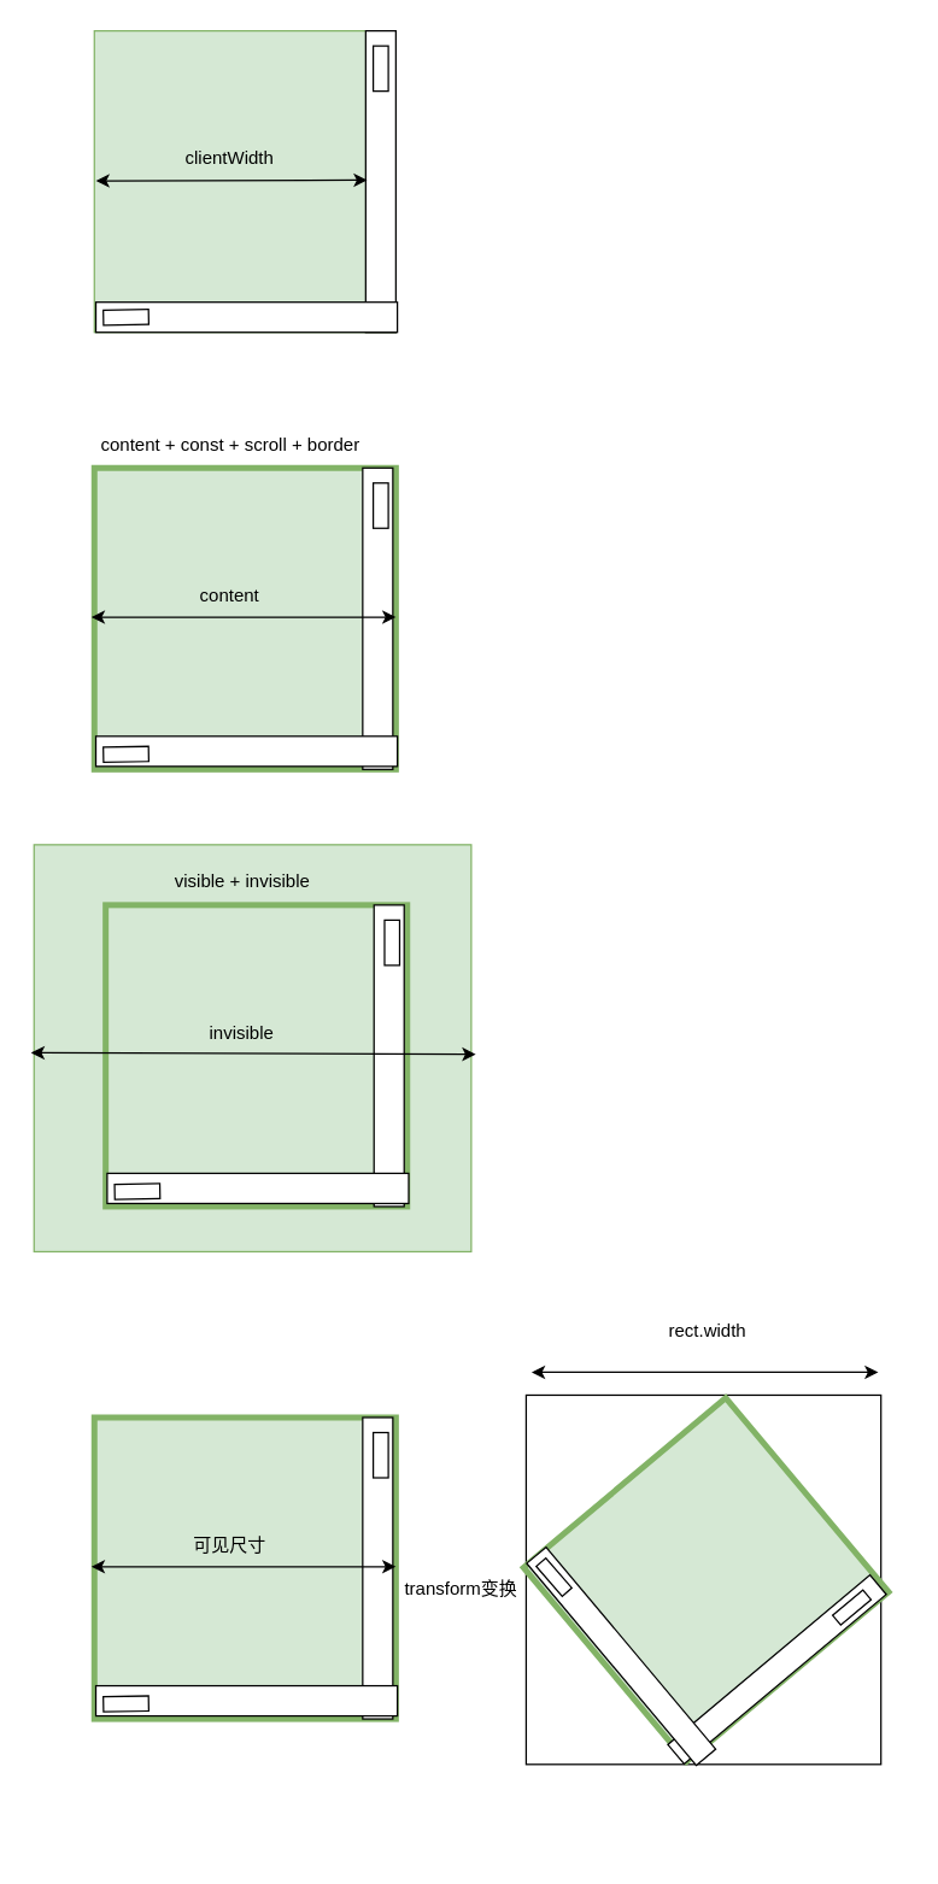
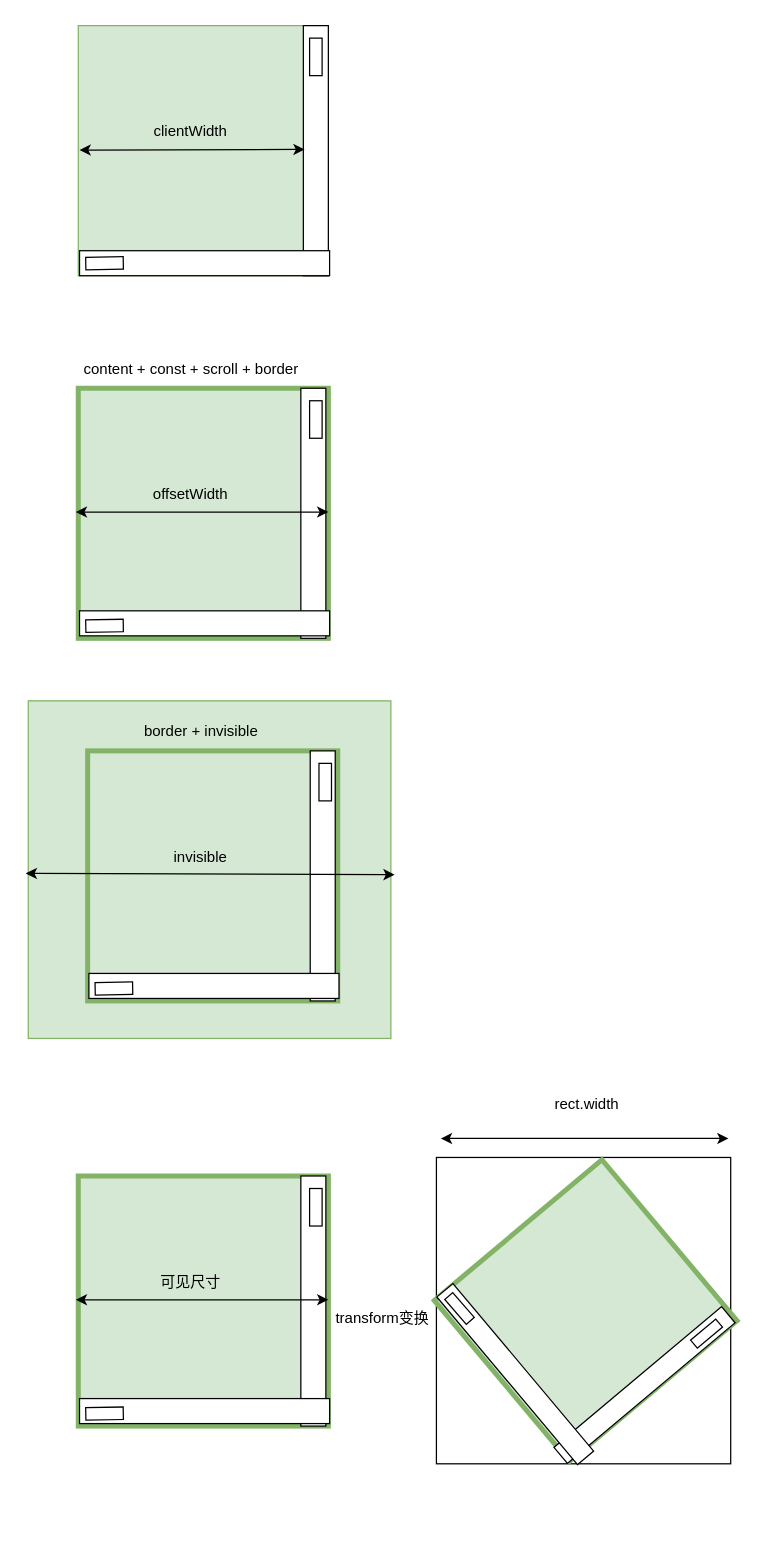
  <mxCell id="0" />
  <mxCell id="1" parent="0" />
  <mxCell id="2" value="" style="rounded=0;whiteSpace=wrap;html=1;shadow=0;strokeWidth=1;fillColor=#d5e8d4;strokeColor=#82b366;" vertex="1" parent="1"><mxGeometry x="22" y="560" width="290" height="270" as="geometry" /></mxCell>
  <mxCell id="3" value="" style="rounded=0;whiteSpace=wrap;html=1;fillColor=#d5e8d4;strokeColor=#82b366;" vertex="1" parent="1"><mxGeometry x="62" y="20" width="200" height="200" as="geometry" /></mxCell>
  <mxCell id="4" value="" style="rounded=0;whiteSpace=wrap;html=1;" vertex="1" parent="1"><mxGeometry x="242" y="20" width="20" height="200" as="geometry" /></mxCell>
  <mxCell id="5" value="" style="rounded=0;whiteSpace=wrap;html=1;shadow=0;gradientColor=none;" vertex="1" parent="1"><mxGeometry x="247" y="30" width="10" height="30" as="geometry" /></mxCell>
  <mxCell id="6" value="" style="rounded=0;whiteSpace=wrap;html=1;rotation=-90;" vertex="1" parent="1"><mxGeometry x="153" y="110" width="20" height="200" as="geometry" /></mxCell>
  <mxCell id="7" value="" style="rounded=0;whiteSpace=wrap;html=1;shadow=0;gradientColor=none;rotation=89;" vertex="1" parent="1"><mxGeometry x="78" y="195" width="10" height="30" as="geometry" /></mxCell>
  <mxCell id="8" value="" style="endArrow=classic;startArrow=classic;html=1;" edge="1" parent="1"><mxGeometry width="50" height="50" relative="1" as="geometry"><mxPoint x="63" y="119.5" as="sourcePoint" /><mxPoint x="243" y="119" as="targetPoint" /></mxGeometry></mxCell>
  <mxCell id="9" value="clientWidth" style="text;html=1;strokeColor=none;fillColor=none;align=center;verticalAlign=middle;whiteSpace=wrap;rounded=0;shadow=0;" vertex="1" parent="1"><mxGeometry x="122" y="90" width="60" height="30" as="geometry" /></mxCell>
  <mxCell id="10" value="" style="rounded=0;whiteSpace=wrap;html=1;fillColor=#d5e8d4;strokeColor=#82b366;strokeWidth=4;shadow=0;" vertex="1" parent="1"><mxGeometry x="62" y="310" width="200" height="200" as="geometry" /></mxCell>
  <mxCell id="11" value="" style="rounded=0;whiteSpace=wrap;html=1;" vertex="1" parent="1"><mxGeometry x="240" y="310" width="20" height="200" as="geometry" /></mxCell>
  <mxCell id="12" value="" style="rounded=0;whiteSpace=wrap;html=1;shadow=0;gradientColor=none;" vertex="1" parent="1"><mxGeometry x="247" y="320" width="10" height="30" as="geometry" /></mxCell>
  <mxCell id="13" value="" style="rounded=0;whiteSpace=wrap;html=1;rotation=-90;" vertex="1" parent="1"><mxGeometry x="153" y="398" width="20" height="200" as="geometry" /></mxCell>
  <mxCell id="14" value="" style="rounded=0;whiteSpace=wrap;html=1;shadow=0;gradientColor=none;rotation=89;" vertex="1" parent="1"><mxGeometry x="78" y="485" width="10" height="30" as="geometry" /></mxCell>
  <mxCell id="15" value="" style="endArrow=classic;startArrow=classic;html=1;" edge="1" parent="1"><mxGeometry width="50" height="50" relative="1" as="geometry"><mxPoint x="60" y="409" as="sourcePoint" /><mxPoint x="262" y="409" as="targetPoint" /></mxGeometry></mxCell>
- <mxCell id="16" value="content" style="text;html=1;strokeColor=none;fillColor=none;align=center;verticalAlign=middle;whiteSpace=wrap;rounded=0;shadow=0;" vertex="1" parent="1"><mxGeometry x="122" y="380" width="60" height="30" as="geometry" /></mxCell>
+ <mxCell id="16" value="offsetWidth" style="text;html=1;strokeColor=none;fillColor=none;align=center;verticalAlign=middle;whiteSpace=wrap;rounded=0;shadow=0;" vertex="1" parent="1"><mxGeometry x="122" y="380" width="60" height="30" as="geometry" /></mxCell>
  <mxCell id="17" value="content + const + scroll + border" style="text;html=1;align=center;verticalAlign=middle;resizable=0;points=[];autosize=1;strokeColor=none;fillColor=none;" vertex="1" parent="1"><mxGeometry x="47" y="280" width="210" height="30" as="geometry" /></mxCell>
  <mxCell id="18" value="" style="rounded=0;whiteSpace=wrap;html=1;fillColor=#d5e8d4;strokeColor=#82b366;strokeWidth=4;shadow=0;" vertex="1" parent="1"><mxGeometry x="69.5" y="600" width="200" height="200" as="geometry" /></mxCell>
  <mxCell id="19" value="" style="rounded=0;whiteSpace=wrap;html=1;" vertex="1" parent="1"><mxGeometry x="247.5" y="600" width="20" height="200" as="geometry" /></mxCell>
  <mxCell id="20" value="" style="rounded=0;whiteSpace=wrap;html=1;shadow=0;gradientColor=none;" vertex="1" parent="1"><mxGeometry x="254.5" y="610" width="10" height="30" as="geometry" /></mxCell>
  <mxCell id="21" value="" style="rounded=0;whiteSpace=wrap;html=1;rotation=-90;" vertex="1" parent="1"><mxGeometry x="160.5" y="688" width="20" height="200" as="geometry" /></mxCell>
  <mxCell id="22" value="" style="rounded=0;whiteSpace=wrap;html=1;shadow=0;gradientColor=none;rotation=89;" vertex="1" parent="1"><mxGeometry x="85.5" y="775" width="10" height="30" as="geometry" /></mxCell>
  <mxCell id="23" value="" style="endArrow=classic;startArrow=classic;html=1;" edge="1" parent="1"><mxGeometry width="50" height="50" relative="1" as="geometry"><mxPoint x="20" y="698" as="sourcePoint" /><mxPoint x="315" y="699" as="targetPoint" /></mxGeometry></mxCell>
  <mxCell id="24" value="invisible" style="text;html=1;strokeColor=none;fillColor=none;align=center;verticalAlign=middle;whiteSpace=wrap;rounded=0;shadow=0;" vertex="1" parent="1"><mxGeometry x="129.5" y="670" width="60" height="30" as="geometry" /></mxCell>
- <mxCell id="25" value="visible + invisible" style="text;html=1;align=center;verticalAlign=middle;resizable=0;points=[];autosize=1;strokeColor=none;fillColor=none;" vertex="1" parent="1"><mxGeometry x="104.5" y="570" width="110" height="30" as="geometry" /></mxCell>
+ <mxCell id="25" value="border + invisible" style="text;html=1;align=center;verticalAlign=middle;resizable=0;points=[];autosize=1;strokeColor=none;fillColor=none;" vertex="1" parent="1"><mxGeometry x="104.5" y="570" width="110" height="30" as="geometry" /></mxCell>
  <mxCell id="26" value="" style="group" vertex="1" connectable="0" parent="1"><mxGeometry x="60" y="940" width="203" height="200" as="geometry" /></mxCell>
  <mxCell id="27" value="" style="rounded=0;whiteSpace=wrap;html=1;fillColor=#d5e8d4;strokeColor=#82b366;strokeWidth=4;shadow=0;" vertex="1" parent="26"><mxGeometry x="2" width="200" height="200" as="geometry" /></mxCell>
  <mxCell id="28" value="" style="rounded=0;whiteSpace=wrap;html=1;" vertex="1" parent="26"><mxGeometry x="180" width="20" height="200" as="geometry" /></mxCell>
  <mxCell id="29" value="" style="rounded=0;whiteSpace=wrap;html=1;shadow=0;gradientColor=none;" vertex="1" parent="26"><mxGeometry x="187" y="10" width="10" height="30" as="geometry" /></mxCell>
  <mxCell id="30" value="" style="rounded=0;whiteSpace=wrap;html=1;rotation=-90;" vertex="1" parent="26"><mxGeometry x="93" y="88" width="20" height="200" as="geometry" /></mxCell>
  <mxCell id="31" value="" style="rounded=0;whiteSpace=wrap;html=1;shadow=0;gradientColor=none;rotation=89;" vertex="1" parent="26"><mxGeometry x="18" y="175" width="10" height="30" as="geometry" /></mxCell>
  <mxCell id="32" value="" style="endArrow=classic;startArrow=classic;html=1;" edge="1" parent="26"><mxGeometry width="50" height="50" relative="1" as="geometry"><mxPoint y="99" as="sourcePoint" /><mxPoint x="202" y="99" as="targetPoint" /></mxGeometry></mxCell>
  <mxCell id="33" value="可见尺寸" style="text;html=1;strokeColor=none;fillColor=none;align=center;verticalAlign=middle;whiteSpace=wrap;rounded=0;shadow=0;" vertex="1" parent="26"><mxGeometry x="62" y="70" width="60" height="30" as="geometry" /></mxCell>
  <mxCell id="34" value="" style="group;rotation=50;" vertex="1" connectable="0" parent="1"><mxGeometry x="358.01" y="948.55" width="221.49" height="210" as="geometry" /></mxCell>
  <mxCell id="35" value="" style="rounded=0;whiteSpace=wrap;html=1;shadow=0;strokeWidth=1;gradientColor=none;" vertex="1" parent="34"><mxGeometry x="-9.594" y="-23.375" width="235.359" height="245" as="geometry" /></mxCell>
  <mxCell id="36" value="" style="rounded=0;whiteSpace=wrap;html=1;fillColor=#d5e8d4;strokeColor=#82b366;strokeWidth=4;shadow=0;rotation=50;" vertex="1" parent="34"><mxGeometry x="25.71" y="11.625" width="168.114" height="175" as="geometry" /></mxCell>
  <mxCell id="37" value="" style="rounded=0;whiteSpace=wrap;html=1;rotation=50;" vertex="1" parent="34"><mxGeometry x="148.433" y="71.125" width="16.811" height="175" as="geometry" /></mxCell>
  <mxCell id="38" value="" style="rounded=0;whiteSpace=wrap;html=1;shadow=0;gradientColor=none;rotation=50;" vertex="1" parent="34"><mxGeometry x="202.23" y="104.375" width="8.406" height="26.25" as="geometry" /></mxCell>
  <mxCell id="39" value="" style="rounded=0;whiteSpace=wrap;html=1;rotation=-40;" vertex="1" parent="34"><mxGeometry x="45.043" y="62.375" width="16.811" height="175" as="geometry" /></mxCell>
  <mxCell id="40" value="" style="rounded=0;whiteSpace=wrap;html=1;shadow=0;gradientColor=none;rotation=139;" vertex="1" parent="34"><mxGeometry x="4.696" y="84.25" width="8.406" height="26.25" as="geometry" /></mxCell>
  <mxCell id="41" value="transform变换" style="text;html=1;align=center;verticalAlign=middle;resizable=0;points=[];autosize=1;strokeColor=none;fillColor=none;" vertex="1" parent="1"><mxGeometry x="254.5" y="1038.55" width="100" height="30" as="geometry" /></mxCell>
  <mxCell id="42" value="rect.width" style="text;html=1;strokeColor=none;fillColor=none;align=center;verticalAlign=middle;whiteSpace=wrap;rounded=0;shadow=0;rotation=0;" vertex="1" parent="1"><mxGeometry x="443.533" y="870.005" width="50.434" height="26.25" as="geometry" /></mxCell>
  <mxCell id="43" value="" style="endArrow=classic;startArrow=classic;html=1;" edge="1" parent="1"><mxGeometry width="50" height="50" relative="1" as="geometry"><mxPoint x="352" y="910" as="sourcePoint" /><mxPoint x="582" y="910" as="targetPoint" /></mxGeometry></mxCell>
